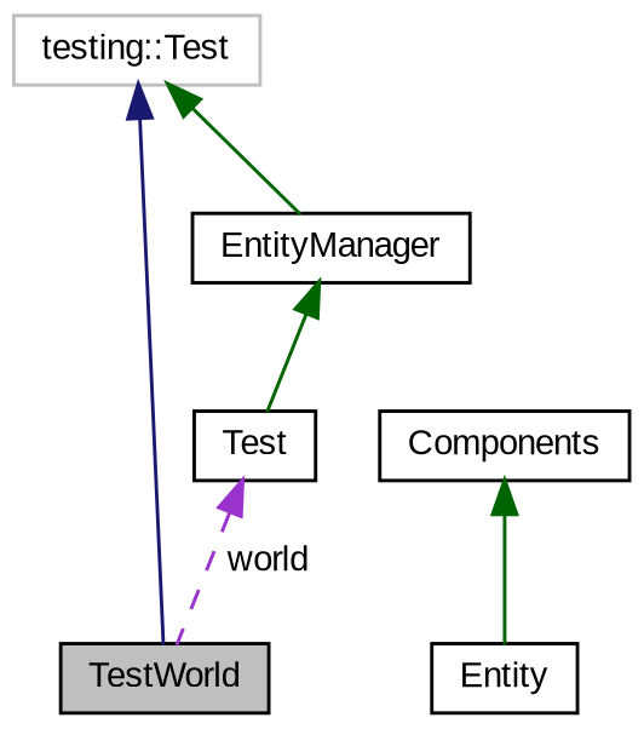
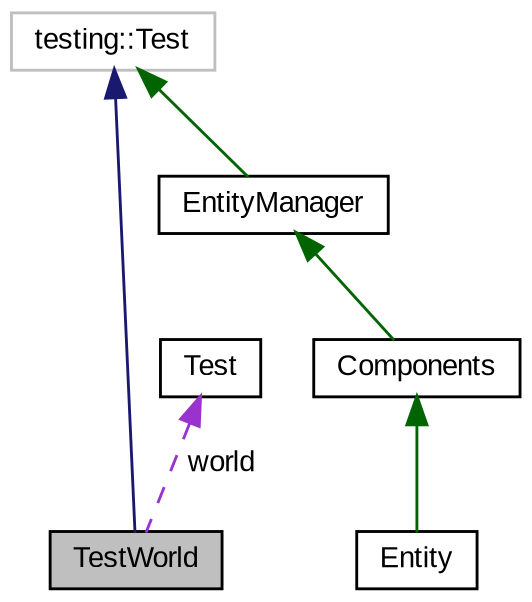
  digraph {
    fontname="Liberation Sans"
    node [color=black fillcolor=white fontname="Liberation Sans" fontsize=10 shape=record style=filled]
    edge [color=darkgreen dir=back fontname="Liberation Sans" fontsize=10 labelfontname=Helvetica labelfontsize=10 style=solid]
    n1 [fillcolor=grey75 fontcolor=black height=0.2 label=TestWorld width=0.4]
    n2 [color=grey75 height=0.2 label="testing::Test" width=0.4]
    n3 [height=0.2 label=EntityManager width=0.4]
    n4 [height=0.2 label=Test width=0.4]
    n5 [height=0.2 label=Entity width=0.4]
    n6 [height=0.2 label=Components width=0.4]
    n2 -> n1 [color=midnightblue]
    n2 -> n3
-   n3 -> n4
+   n3 -> n6
    n4 -> n1 [color=darkorchid3 label=" world" style=dashed]
    n6 -> n5
  }
